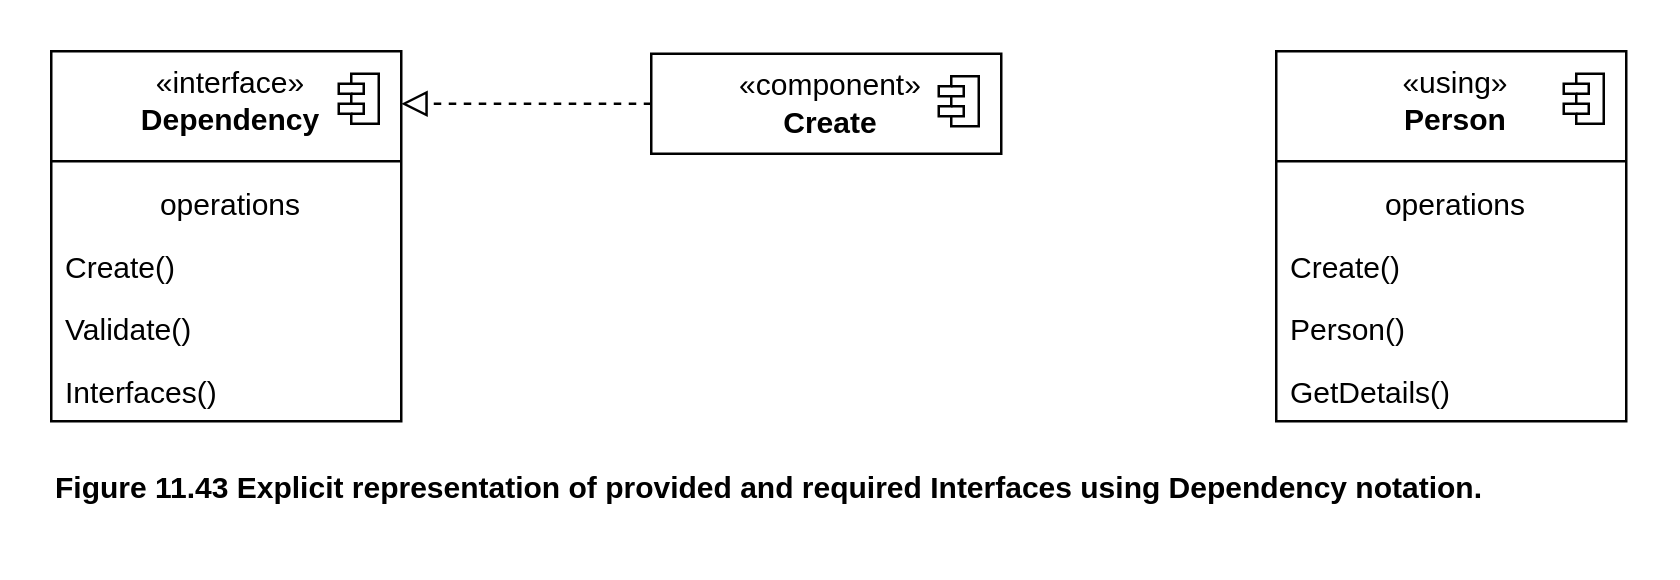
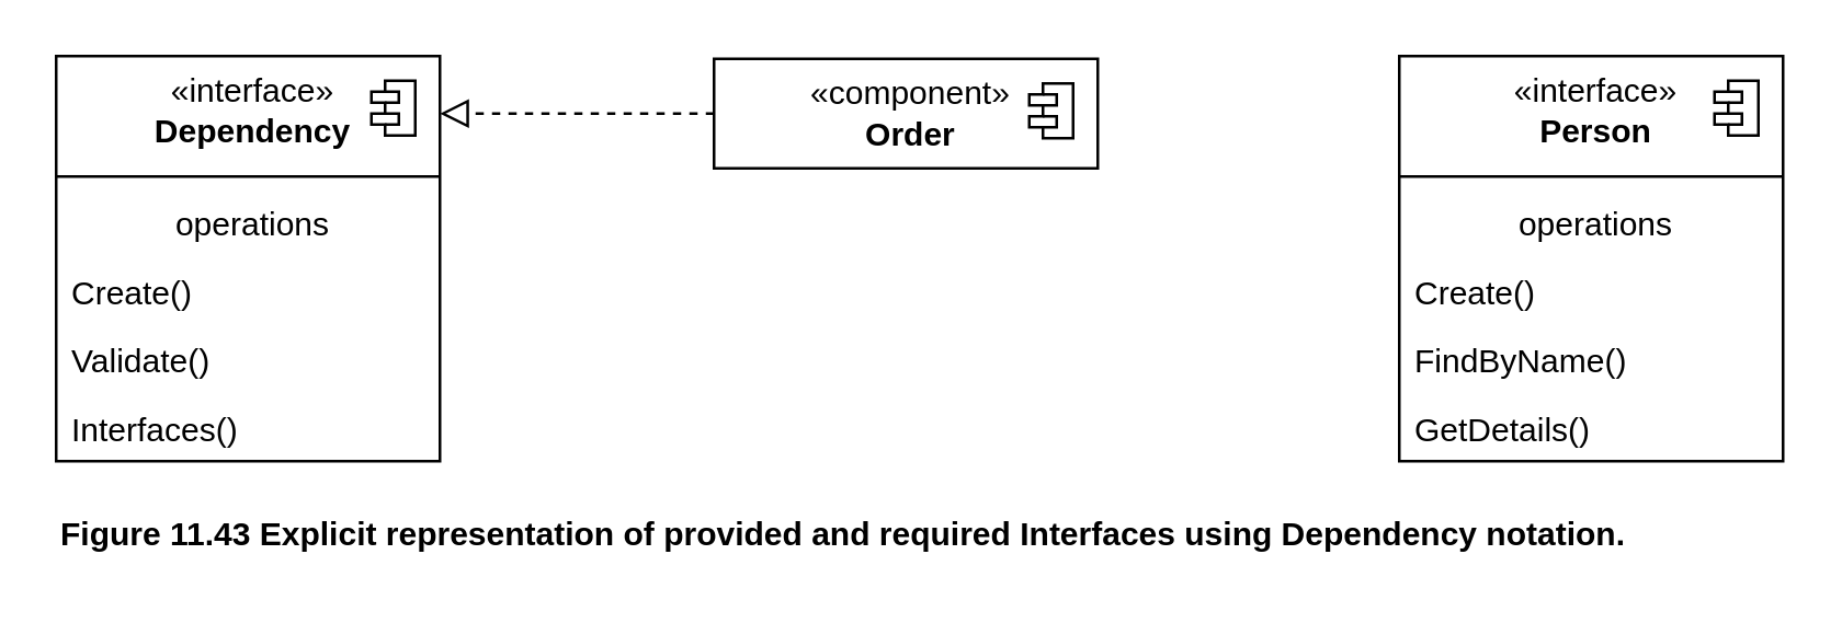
  <mxCell id="0" />
  <mxCell id="1" parent="0" />
  <mxCell id="2" value="" style="fontStyle=1;align=center;verticalAlign=top;childLayout=stackLayout;horizontal=1;horizontalStack=0;resizeParent=1;resizeParentMax=0;resizeLast=0;marginBottom=0;" vertex="1" parent="1"><mxGeometry x="20" y="20" width="140" height="148" as="geometry" /></mxCell>
  <mxCell id="3" value="«interface»&lt;br&gt;&lt;b&gt;Dependency&lt;/b&gt;" style="html=1;align=center;spacingLeft=4;verticalAlign=middle;strokeColor=none;fillColor=none;whiteSpace=wrap;" vertex="1" parent="2"><mxGeometry width="140" height="40" as="geometry" /></mxCell>
  <mxCell id="4" value="" style="shape=module;jettyWidth=10;jettyHeight=4;" vertex="1" parent="3"><mxGeometry x="1" width="16" height="20" relative="1" as="geometry"><mxPoint x="-25" y="9" as="offset" /></mxGeometry></mxCell>
  <mxCell id="5" value="" style="line;strokeWidth=1;fillColor=none;align=left;verticalAlign=middle;spacingTop=-1;spacingLeft=3;spacingRight=3;rotatable=0;labelPosition=right;points=[];portConstraint=eastwest;" vertex="1" parent="2"><mxGeometry y="40" width="140" height="8" as="geometry" /></mxCell>
  <mxCell id="6" value="operations" style="html=1;align=center;spacingLeft=4;verticalAlign=top;strokeColor=none;fillColor=none;whiteSpace=wrap;" vertex="1" parent="2"><mxGeometry y="48" width="140" height="25" as="geometry" /></mxCell>
  <mxCell id="7" value="Create()" style="html=1;align=left;spacingLeft=4;verticalAlign=top;strokeColor=none;fillColor=none;whiteSpace=wrap;" vertex="1" parent="2"><mxGeometry y="73" width="140" height="25" as="geometry" /></mxCell>
  <mxCell id="8" value="Validate()" style="html=1;align=left;spacingLeft=4;verticalAlign=top;strokeColor=none;fillColor=none;whiteSpace=wrap;" vertex="1" parent="2"><mxGeometry y="98" width="140" height="25" as="geometry" /></mxCell>
  <mxCell id="9" value="Interfaces()" style="html=1;align=left;spacingLeft=4;verticalAlign=top;strokeColor=none;fillColor=none;whiteSpace=wrap;" vertex="1" parent="2"><mxGeometry y="123" width="140" height="25" as="geometry" /></mxCell>
  <mxCell id="10" value="" style="fontStyle=1;align=center;verticalAlign=top;childLayout=stackLayout;horizontal=1;horizontalStack=0;resizeParent=1;resizeParentMax=0;resizeLast=0;marginBottom=0;" vertex="1" parent="1"><mxGeometry x="510" y="20" width="140" height="148" as="geometry" /></mxCell>
- <mxCell id="11" value="«using»&lt;br&gt;&lt;b&gt;Person&lt;/b&gt;" style="html=1;align=center;spacingLeft=4;verticalAlign=middle;strokeColor=none;fillColor=none;whiteSpace=wrap;" vertex="1" parent="10"><mxGeometry width="140" height="40" as="geometry" /></mxCell>
+ <mxCell id="11" value="«interface»&lt;br&gt;&lt;b&gt;Person&lt;/b&gt;" style="html=1;align=center;spacingLeft=4;verticalAlign=middle;strokeColor=none;fillColor=none;whiteSpace=wrap;" vertex="1" parent="10"><mxGeometry width="140" height="40" as="geometry" /></mxCell>
  <mxCell id="12" value="" style="shape=module;jettyWidth=10;jettyHeight=4;" vertex="1" parent="11"><mxGeometry x="1" width="16" height="20" relative="1" as="geometry"><mxPoint x="-25" y="9" as="offset" /></mxGeometry></mxCell>
  <mxCell id="13" value="" style="line;strokeWidth=1;fillColor=none;align=left;verticalAlign=middle;spacingTop=-1;spacingLeft=3;spacingRight=3;rotatable=0;labelPosition=right;points=[];portConstraint=eastwest;" vertex="1" parent="10"><mxGeometry y="40" width="140" height="8" as="geometry" /></mxCell>
  <mxCell id="14" value="operations" style="html=1;align=center;spacingLeft=4;verticalAlign=top;strokeColor=none;fillColor=none;whiteSpace=wrap;" vertex="1" parent="10"><mxGeometry y="48" width="140" height="25" as="geometry" /></mxCell>
  <mxCell id="15" value="Create()" style="html=1;align=left;spacingLeft=4;verticalAlign=top;strokeColor=none;fillColor=none;whiteSpace=wrap;" vertex="1" parent="10"><mxGeometry y="73" width="140" height="25" as="geometry" /></mxCell>
- <mxCell id="16" value="Person()" style="html=1;align=left;spacingLeft=4;verticalAlign=top;strokeColor=none;fillColor=none;whiteSpace=wrap;" vertex="1" parent="10"><mxGeometry y="98" width="140" height="25" as="geometry" /></mxCell>
+ <mxCell id="16" value="FindByName()" style="html=1;align=left;spacingLeft=4;verticalAlign=top;strokeColor=none;fillColor=none;whiteSpace=wrap;" vertex="1" parent="10"><mxGeometry y="98" width="140" height="25" as="geometry" /></mxCell>
  <mxCell id="17" value="GetDetails()" style="html=1;align=left;spacingLeft=4;verticalAlign=top;strokeColor=none;fillColor=none;whiteSpace=wrap;" vertex="1" parent="10"><mxGeometry y="123" width="140" height="25" as="geometry" /></mxCell>
  <mxCell id="18" value="" style="fontStyle=1;align=center;verticalAlign=top;childLayout=stackLayout;horizontal=1;horizontalStack=0;resizeParent=1;resizeParentMax=0;resizeLast=0;marginBottom=0;" vertex="1" parent="1"><mxGeometry x="260" y="21" width="140" height="40" as="geometry" /></mxCell>
- <mxCell id="19" value="«component»&lt;br&gt;&lt;b&gt;Create&lt;/b&gt;" style="html=1;align=center;spacingLeft=4;verticalAlign=middle;strokeColor=none;fillColor=none;whiteSpace=wrap;" vertex="1" parent="18"><mxGeometry width="140" height="40" as="geometry" /></mxCell>
+ <mxCell id="19" value="«component»&lt;br&gt;&lt;b&gt;Order&lt;/b&gt;" style="html=1;align=center;spacingLeft=4;verticalAlign=middle;strokeColor=none;fillColor=none;whiteSpace=wrap;" vertex="1" parent="18"><mxGeometry width="140" height="40" as="geometry" /></mxCell>
  <mxCell id="20" value="" style="shape=module;jettyWidth=10;jettyHeight=4;" vertex="1" parent="19"><mxGeometry x="1" width="16" height="20" relative="1" as="geometry"><mxPoint x="-25" y="9" as="offset" /></mxGeometry></mxCell>
  <mxCell id="21" value="" style="endArrow=block;startArrow=none;endFill=0;startFill=0;endSize=8;html=1;verticalAlign=bottom;dashed=1;labelBackgroundColor=none;rounded=0;" edge="1" parent="1" source="19"><mxGeometry width="160" relative="1" as="geometry"><mxPoint x="100" y="41" as="sourcePoint" /><mxPoint x="160" y="41" as="targetPoint" /></mxGeometry></mxCell>
  <mxCell id="22" value="&lt;b&gt;Figure 11.43 Explicit representation of provided and required Interfaces using Dependency notation.&lt;/b&gt;" style="text;html=1;align=left;verticalAlign=middle;resizable=0;points=[];autosize=1;strokeColor=none;fillColor=none;" vertex="1" parent="1"><mxGeometry x="20" y="180" width="590" height="30" as="geometry" /></mxCell>
